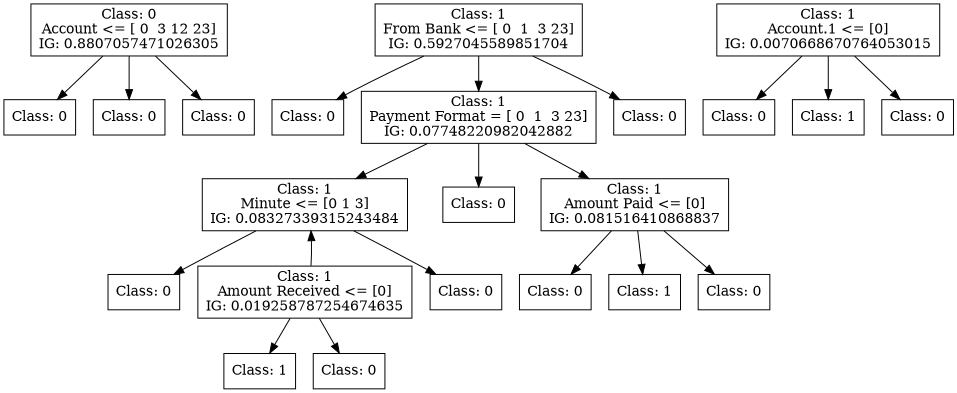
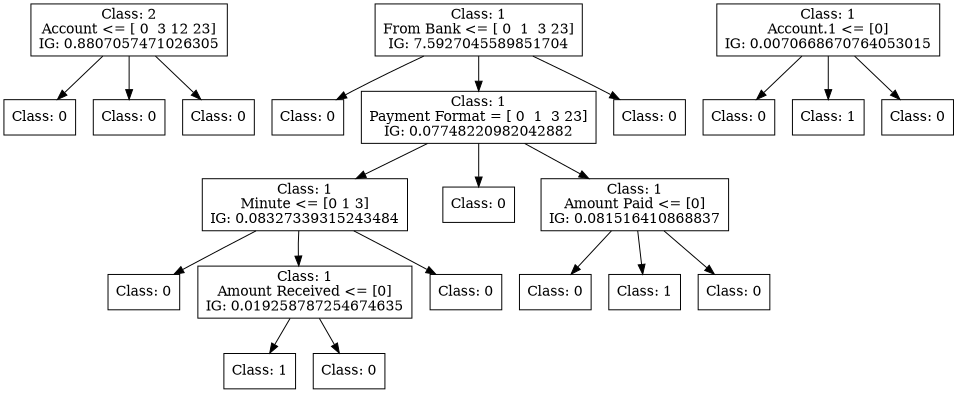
  digraph {
    rankdir=TD
    node [shape=box]
-   n1 [label="Class: 0\nAccount <= [ 0  3 12 23]\nIG: 0.8807057471026305"]
+   n1 [label="Class: 2\nAccount <= [ 0  3 12 23]\nIG: 0.8807057471026305"]
    n2 [label="Class: 0\n"]
    n3 [label="Class: 0\n"]
    n4 [label="Class: 0\n"]
-   n5 [label="Class: 1\nFrom Bank <= [ 0  1  3 23]\nIG: 0.5927045589851704"]
+   n5 [label="Class: 1\nFrom Bank <= [ 0  1  3 23]\nIG: 7.5927045589851704"]
    n6 [label="Class: 0\n"]
    n7 [label="Class: 1\nPayment Format = [ 0  1  3 23]\nIG: 0.07748220982042882"]
    n8 [label="Class: 0\n"]
    n9 [label="Class: 1\nMinute <= [0 1 3]\nIG: 0.08327339315243484"]
    n10 [label="Class: 0\n"]
    n11 [label="Class: 1\nAmount Paid <= [0]\nIG: 0.081516410868837"]
    n12 [label="Class: 0\n"]
    n13 [label="Class: 1\nAmount Received <= [0]\nIG: 0.019258787254674635"]
    n14 [label="Class: 0\n"]
    n15 [label="Class: 0\n"]
    n16 [label="Class: 1\n"]
    n17 [label="Class: 0\n"]
    n18 [label="Class: 1\n"]
    n19 [label="Class: 0\n"]
    n20 [label="Class: 1\nAccount.1 <= [0]\nIG: 0.0070668670764053015"]
    n21 [label="Class: 0\n"]
    n22 [label="Class: 1\n"]
    n23 [label="Class: 0\n"]
    n1 -> n2
    n1 -> n3
    n1 -> n4
    n5 -> n6
    n5 -> n7
    n5 -> n8
    n7 -> n9
    n7 -> n10
    n7 -> n11
    n9 -> n12
-   n13 -> n9
+   n9 -> n13
    n9 -> n14
    n11 -> n15
    n11 -> n16
    n11 -> n17
    n13 -> n18
    n13 -> n19
    n20 -> n21
    n20 -> n22
    n20 -> n23
  }
